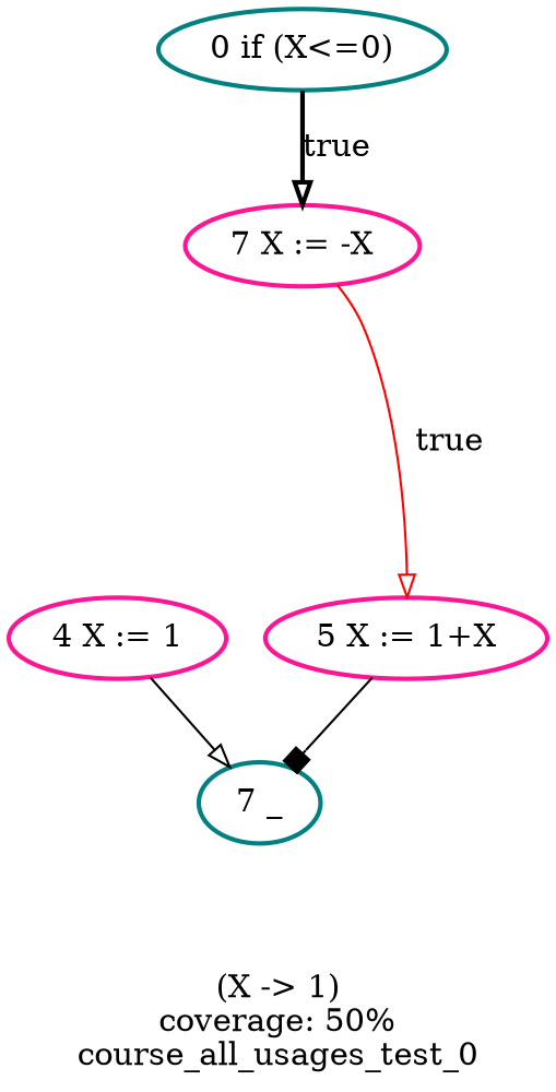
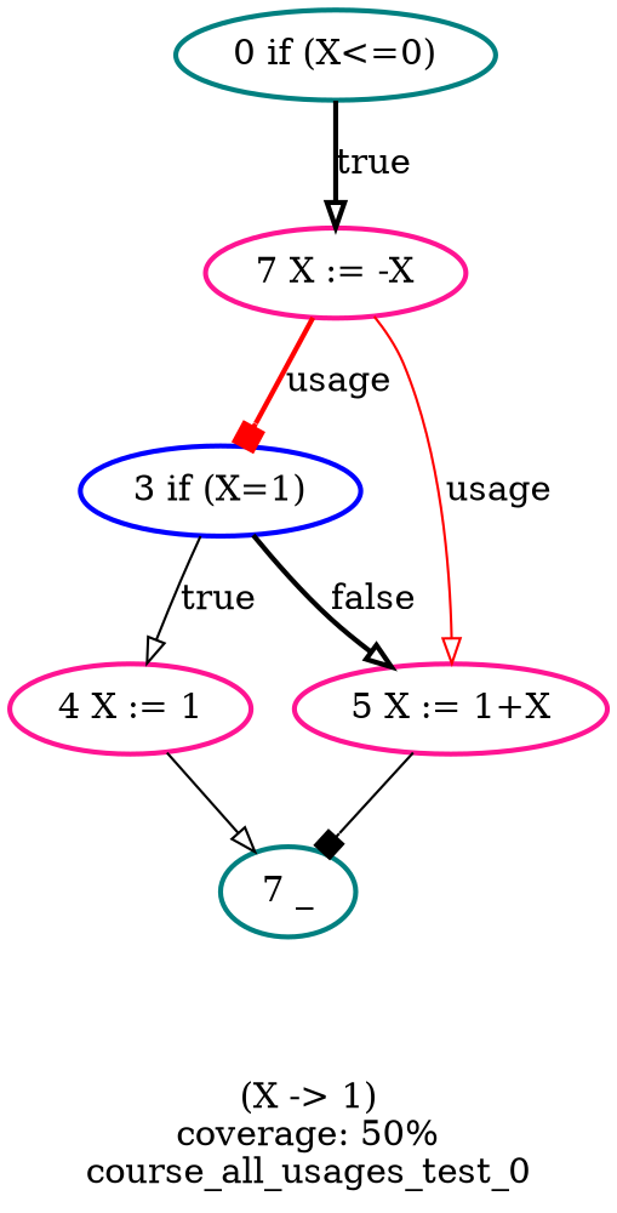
  digraph {
    label="(X -> 1)\ncoverage: 50%\ncourse_all_usages_test_0"
    node [color=deeppink style=bold]
    edge [arrowhead=onormal style=solid]
    n1 [label="7 X := -X"]
+   "3 if (X=1)" [color=blue]
    "5 X := 1+X"
    "4 X := 1"
    n5 [color=teal label="7 _"]
    "0 if (X<=0)" [color=teal]
-   n1 -> "5 X := 1+X" [color=red label=true]
+   n1 -> "3 if (X=1)" [arrowhead=box color=red label=usage style=bold]
+   n1 -> "5 X := 1+X" [color=red label=usage]
+   "3 if (X=1)" -> "5 X := 1+X" [label=false style=bold]
+   "3 if (X=1)" -> "4 X := 1" [label=true]
    "5 X := 1+X" -> n5 [arrowhead=box]
    "4 X := 1" -> n5
    "0 if (X<=0)" -> n1 [label=true style=bold]
  }
